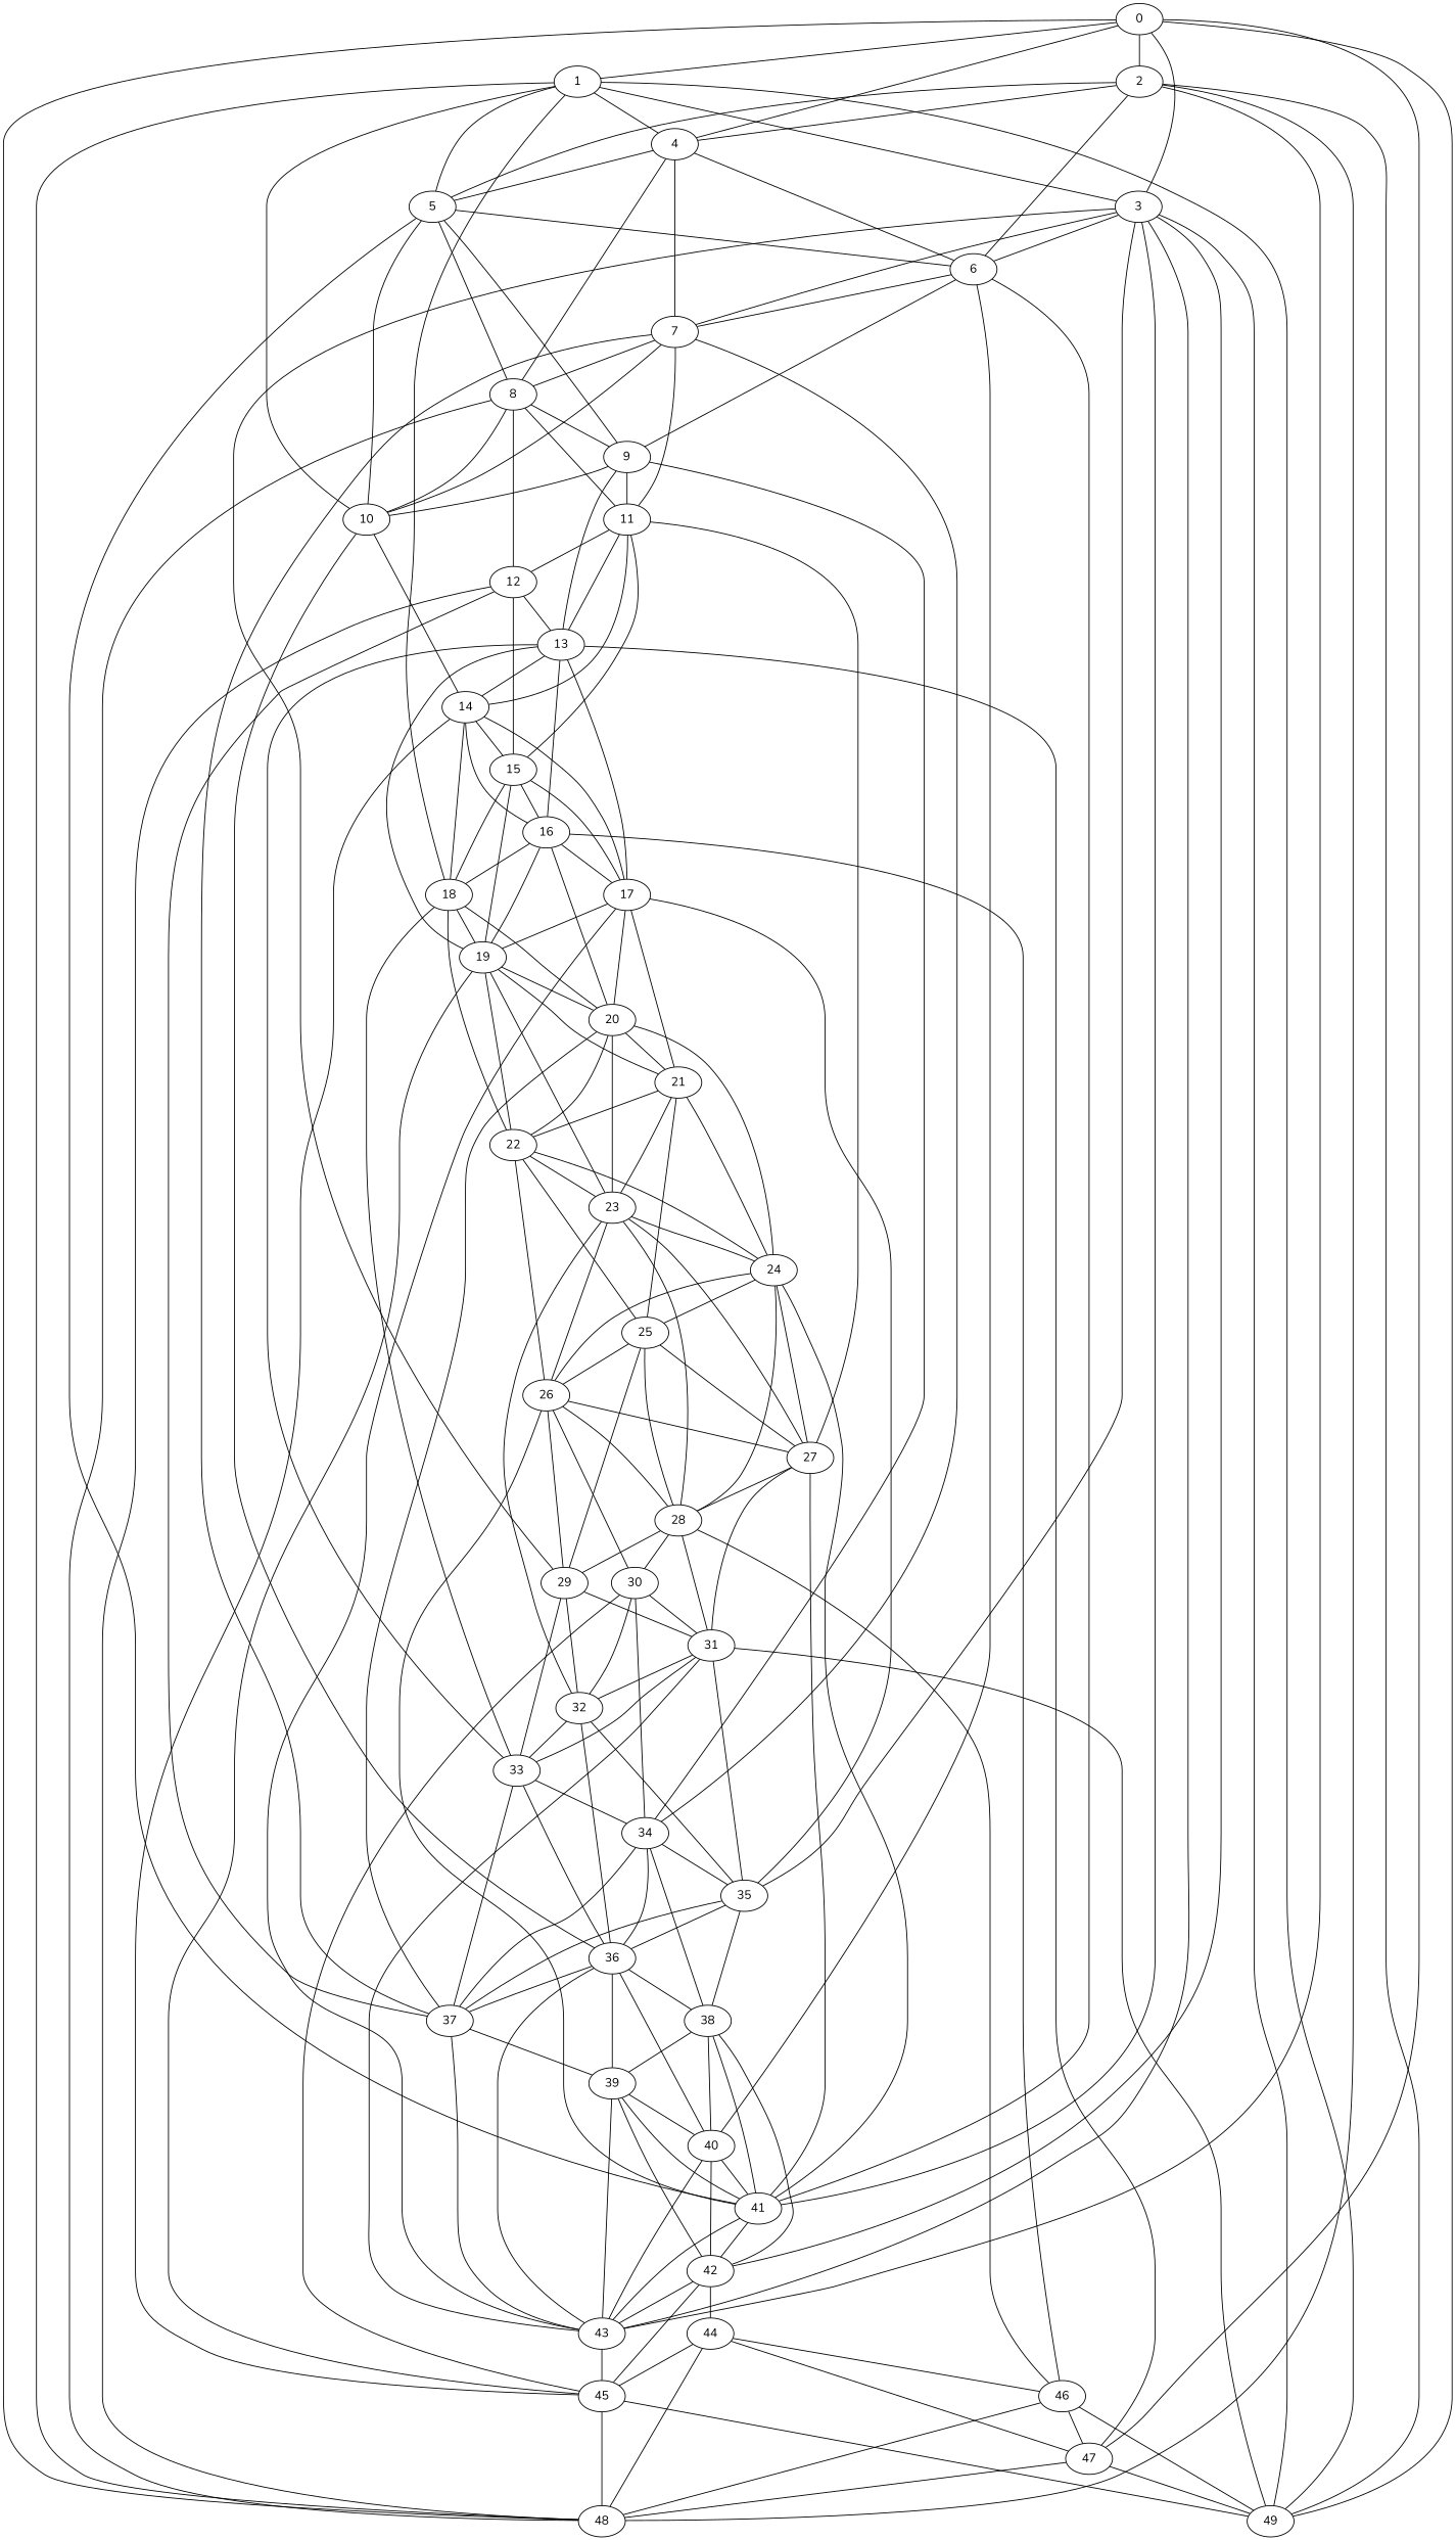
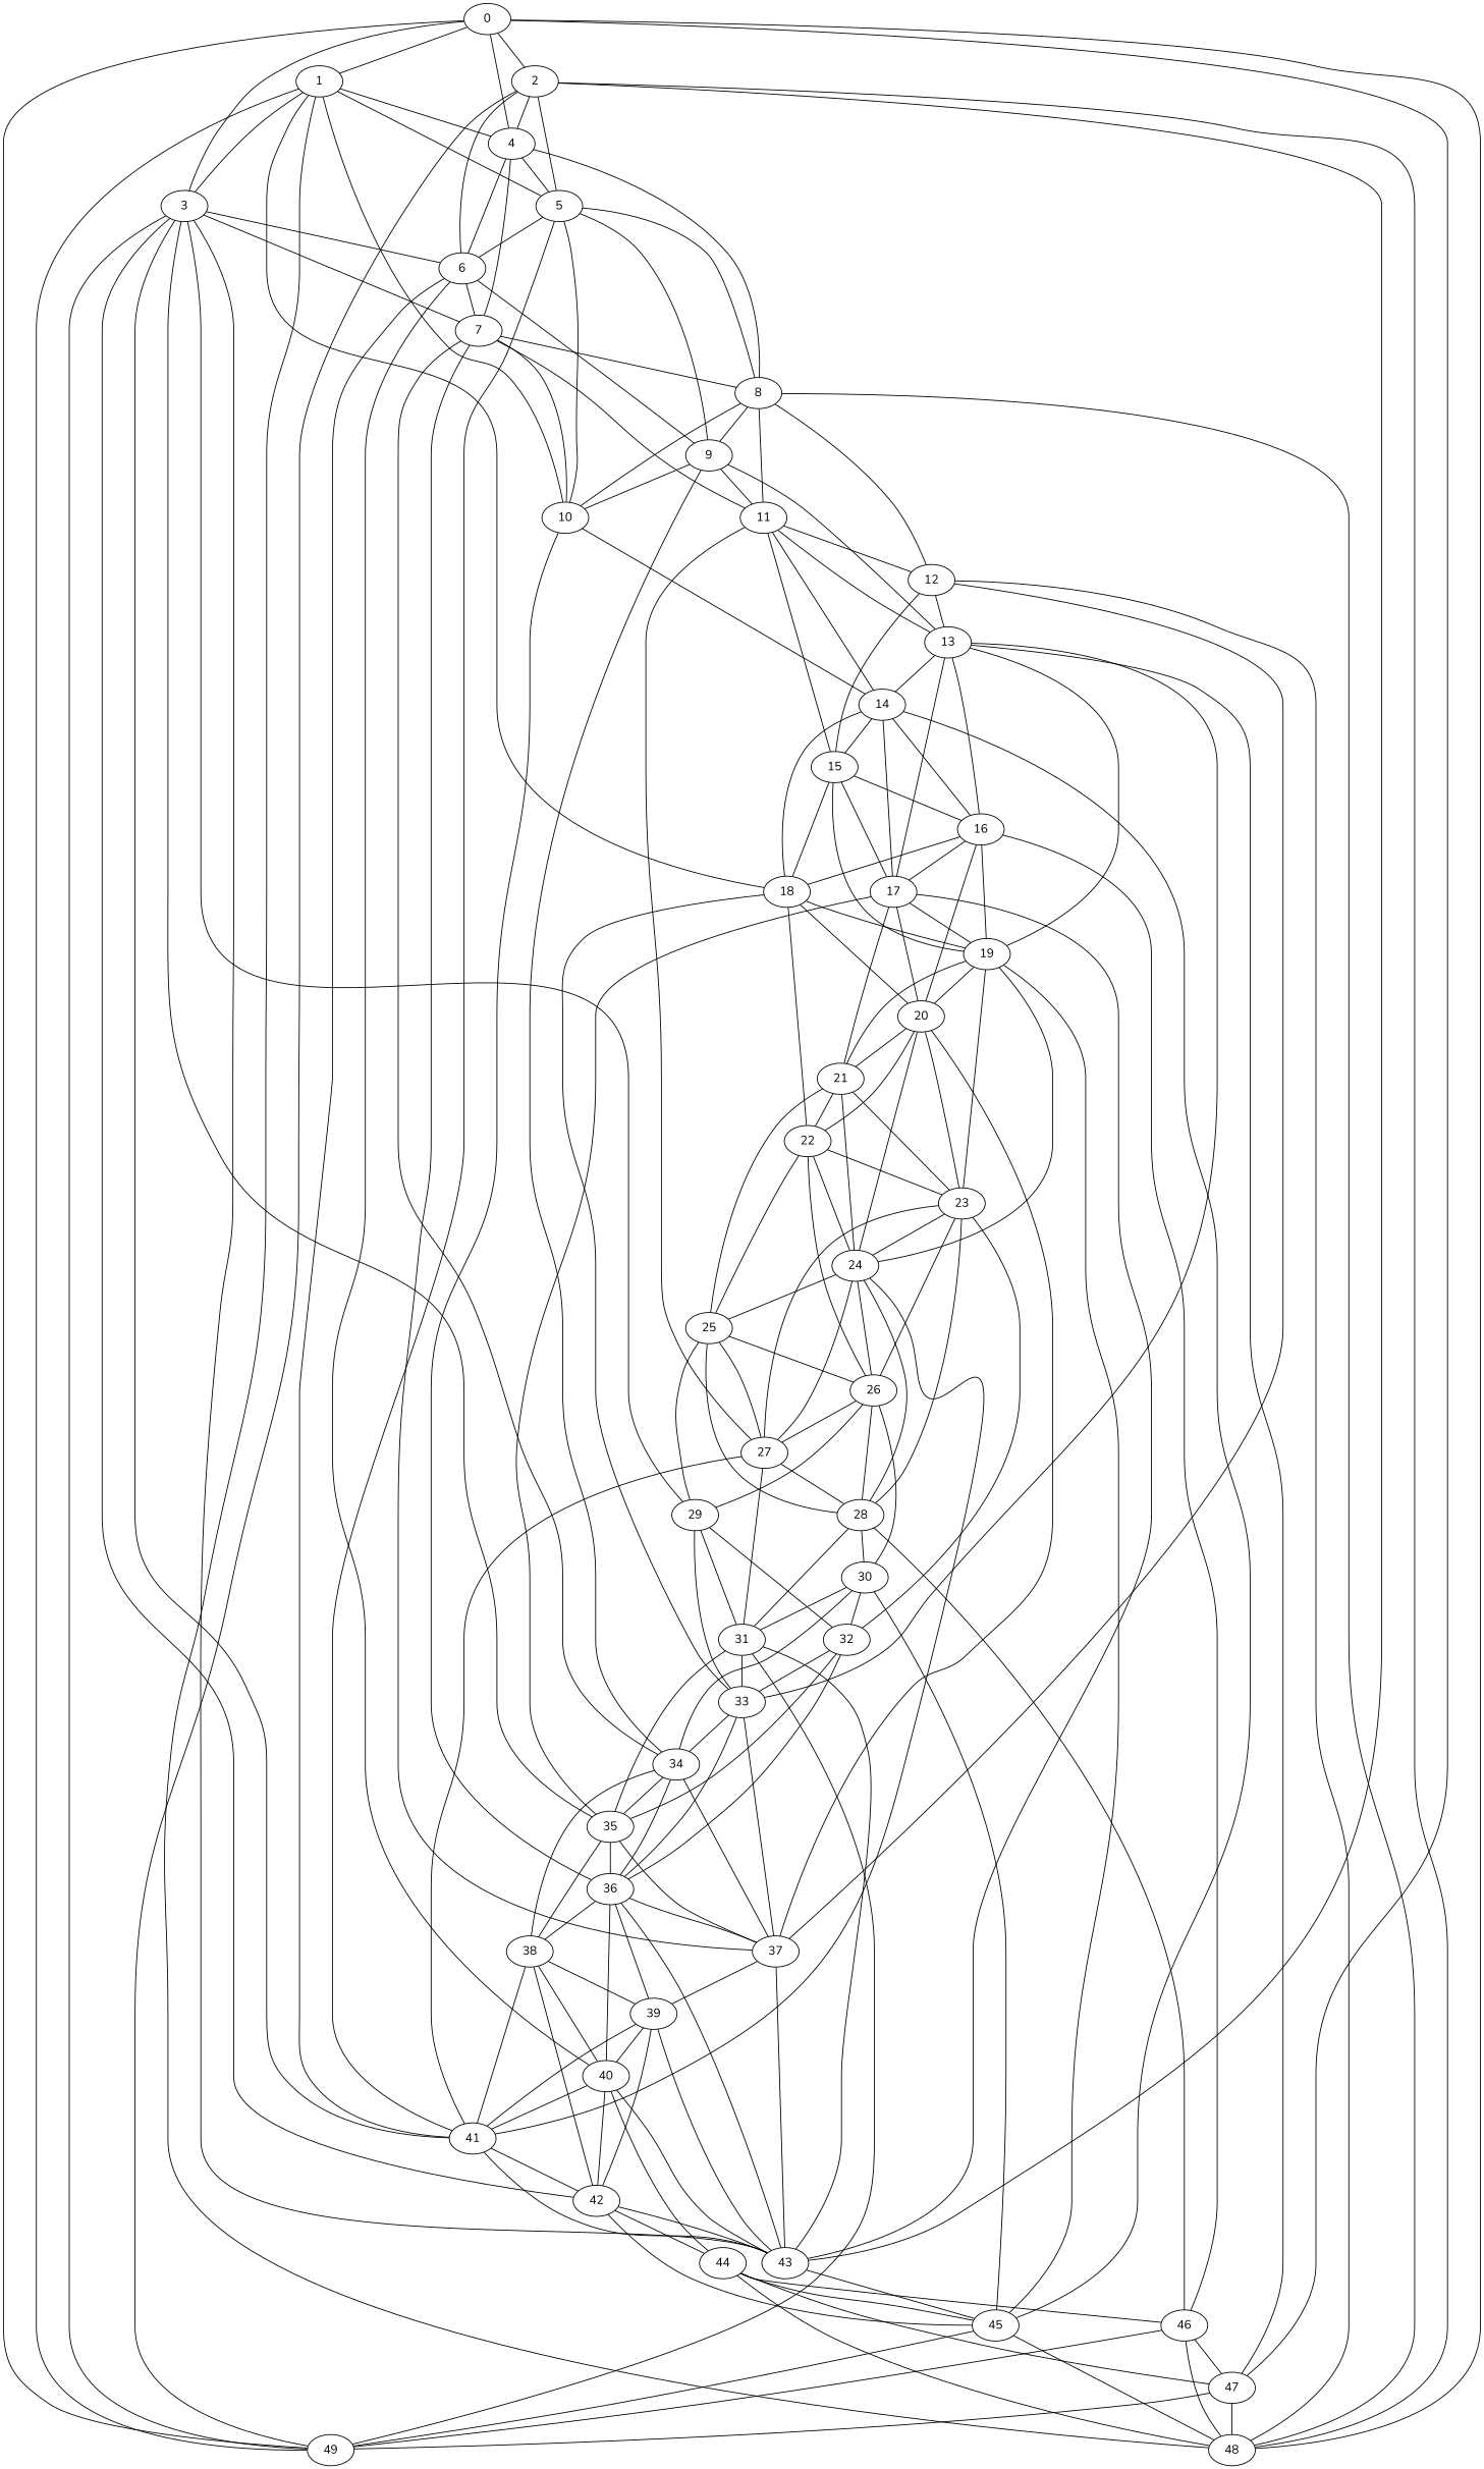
  strict graph {
    fontname=Nunito
    node [fontname=Nunito w=7]
    edge [fontname=Nunito w=-7]
    0 [w=-6]
    1 [w=-10]
    2 [w=-5]
    3 [w=10]
    4 [w=-3]
    47
    48 [w=10]
    49 [w=-7]
    5 [w=-2]
    10 [w=-8]
    18
    6 [w=9]
    43 [w=9]
    7 [w=8]
    29 [w=-4]
    35 [w=-4]
    41 [w=9]
    42 [w=-5]
    8 [w=6]
    9
    14 [w=-9]
    36 [w=-9]
    19 [w=3]
    33
    20 [w=-4]
    22 [w=-4]
    40 [w=-2]
    45 [w=2]
    11 [w=8]
    34 [w=-10]
    37 [w=3]
    32
    31 [w=9]
    38 [w=10]
    44 [w=-9]
    12 [w=-2]
    13 [w=9]
    15 [w=10]
    16 [w=8]
    17 [w=-6]
    39 [w=4]
    21
    23 [w=2]
    24 [w=-7]
    25 [w=8]
    26 [w=2]
    27 [w=-10]
    46 [w=8]
    28 [w=2]
    30
    0 -- 1 [w=-4]
    0 -- 2 [w=-2]
    0 -- 3 [w=-10]
    0 -- 4
    0 -- 47 [w=-6]
    0 -- 48 [w=-3]
    0 -- 49 [w=-2]
    1 -- 3 [w=5]
    1 -- 4 [w=8]
    1 -- 48
    1 -- 49 [w=5]
    1 -- 5 [w=-4]
    1 -- 10 [w=5]
    1 -- 18 [w=-6]
    2 -- 4 [w=-8]
    2 -- 48 [w=-4]
    2 -- 49 [w=3]
    2 -- 5
    2 -- 6 [w=-2]
    2 -- 43 [w=5]
    3 -- 49
    3 -- 6 [w=-9]
    3 -- 43 [w=-5]
    3 -- 7 [w=-6]
    3 -- 29 [w=10]
    3 -- 35 [w=10]
    3 -- 41 [w=-6]
    3 -- 42 [w=-6]
    4 -- 5 [w=7]
    4 -- 6 [w=-2]
    4 -- 7 [w=7]
    4 -- 8 [w=-6]
    47 -- 48 [w=10]
    47 -- 49 [w=6]
    5 -- 10
    5 -- 6 [w=-10]
    5 -- 41 [w=-6]
    5 -- 8 [w=7]
    5 -- 9
    10 -- 14 [w=4]
    10 -- 36 [w=-5]
    18 -- 19 [w=-8]
    18 -- 33 [w=-4]
    18 -- 20 [w=2]
    18 -- 22 [w=-5]
    6 -- 7 [w=8]
    6 -- 41 [w=9]
    6 -- 9 [w=-9]
    6 -- 40 [w=7]
    43 -- 45 [w=-5]
    7 -- 10 [w=-5]
    7 -- 8 [w=-4]
    7 -- 11 [w=-6]
    7 -- 34
    7 -- 37 [w=2]
    29 -- 33 [w=8]
    29 -- 32 [w=3]
    29 -- 31 [w=7]
    35 -- 36 [w=4]
    35 -- 37 [w=-8]
    35 -- 38 [w=-6]
    41 -- 43 [w=-8]
    41 -- 42
    42 -- 43 [w=2]
    42 -- 45 [w=-9]
    42 -- 44 [w=-8]
    8 -- 48 [w=-3]
    8 -- 10 [w=-5]
    8 -- 9
    8 -- 11 [w=8]
    8 -- 12 [w=-6]
    9 -- 10 [w=6]
    9 -- 11 [w=4]
    9 -- 34 [w=4]
    9 -- 13 [w=4]
    14 -- 18 [w=4]
    14 -- 45 [w=6]
    14 -- 15 [w=5]
    14 -- 16 [w=-2]
    14 -- 17 [w=7]
    36 -- 43 [w=3]
    36 -- 40 [w=-10]
    36 -- 37 [w=8]
    36 -- 38 [w=3]
    36 -- 39 [w=7]
    19 -- 20
-   19 -- 22 [w=7]
+   19 -- 24 [w=7]
    19 -- 45 [w=-8]
    19 -- 21 [w=6]
    19 -- 23 [w=-8]
    33 -- 36 [w=-5]
    33 -- 34 [w=5]
    33 -- 37 [w=-9]
    20 -- 22 [w=2]
    20 -- 37 [w=2]
    20 -- 21 [w=5]
    20 -- 23 [w=8]
    20 -- 24 [w=-2]
    22 -- 23 [w=-2]
    22 -- 24
    22 -- 25 [w=6]
    22 -- 26 [w=8]
    40 -- 43 [w=4]
    40 -- 41 [w=-5]
    40 -- 42 [w=4]
+   40 -- 44 [w=6]
    45 -- 48 [w=-2]
    45 -- 49 [w=-5]
    11 -- 14 [w=-3]
    11 -- 12 [w=-3]
    11 -- 13 [w=-5]
    11 -- 15
    11 -- 27 [w=5]
    34 -- 35 [w=-6]
    34 -- 36 [w=9]
    34 -- 37
    34 -- 38 [w=8]
    37 -- 43 [w=7]
    37 -- 39
    32 -- 35 [w=-6]
    32 -- 36 [w=6]
    32 -- 33 [w=2]
    31 -- 49 [w=-3]
    31 -- 43 [w=2]
    31 -- 35 [w=10]
    31 -- 33
-   31 -- 32 [w=-4]
    38 -- 41 [w=-2]
    38 -- 42 [w=-9]
    38 -- 40 [w=-10]
    38 -- 39
    44 -- 47 [w=8]
    44 -- 48 [w=-8]
    44 -- 45 [w=-10]
    44 -- 46 [w=8]
    12 -- 48 [w=-10]
    12 -- 37 [w=-8]
    12 -- 13 [w=-2]
    12 -- 15 [w=-2]
    13 -- 47 [w=4]
    13 -- 14 [w=5]
    13 -- 19 [w=6]
    13 -- 33 [w=4]
    13 -- 16 [w=-9]
    13 -- 17 [w=-4]
    15 -- 18
    15 -- 19 [w=-3]
    15 -- 16 [w=-3]
    15 -- 17 [w=-3]
    16 -- 18 [w=-5]
    16 -- 19 [w=-4]
    16 -- 20 [w=-3]
    16 -- 17 [w=7]
    16 -- 46 [w=-8]
    17 -- 43 [w=-4]
    17 -- 35 [w=10]
    17 -- 19 [w=-9]
    17 -- 20 [w=-4]
    17 -- 21 [w=10]
    39 -- 43 [w=8]
    39 -- 41 [w=-6]
    39 -- 42 [w=3]
    39 -- 40 [w=5]
    21 -- 22 [w=-4]
    21 -- 23 [w=10]
    21 -- 24 [w=-2]
    21 -- 25 [w=5]
    23 -- 32 [w=10]
    23 -- 24 [w=10]
    23 -- 26 [w=-5]
    23 -- 27 [w=3]
    23 -- 28
    24 -- 41 [w=-9]
    24 -- 25 [w=2]
    24 -- 26 [w=-10]
    24 -- 27 [w=-10]
    24 -- 28 [w=-5]
    25 -- 29 [w=9]
    25 -- 26 [w=-2]
    25 -- 27 [w=-10]
    25 -- 28 [w=2]
    26 -- 29 [w=8]
-   26 -- 41 [w=-8]
    26 -- 27 [w=-5]
    26 -- 28 [w=-5]
    26 -- 30 [w=10]
    27 -- 41 [w=-6]
    27 -- 31 [w=10]
    27 -- 28 [w=3]
    46 -- 47
    46 -- 48 [w=-4]
    46 -- 49 [w=8]
-   28 -- 29 [w=-2]
    28 -- 31 [w=-9]
    28 -- 46 [w=3]
    28 -- 30 [w=-8]
    30 -- 45 [w=-3]
    30 -- 34 [w=7]
    30 -- 32 [w=2]
    30 -- 31 [w=-3]
  }
